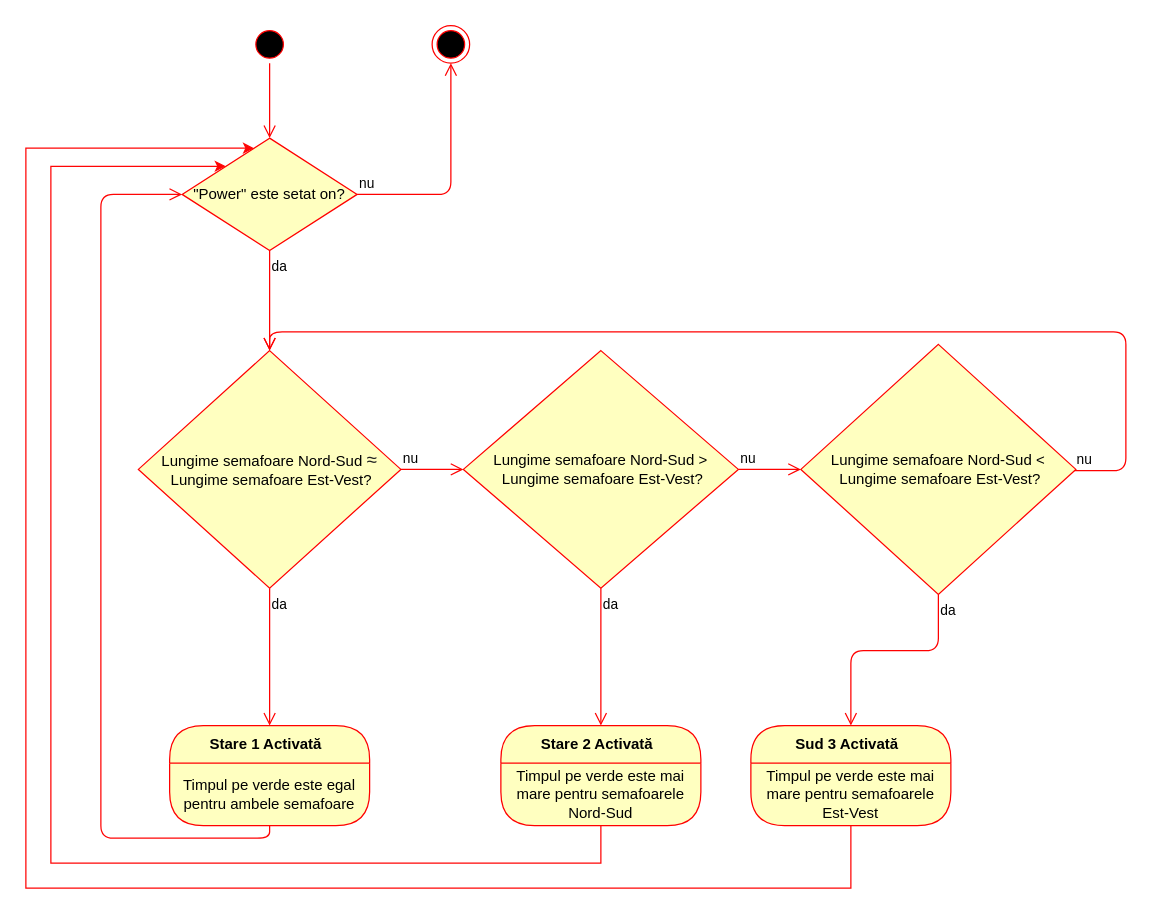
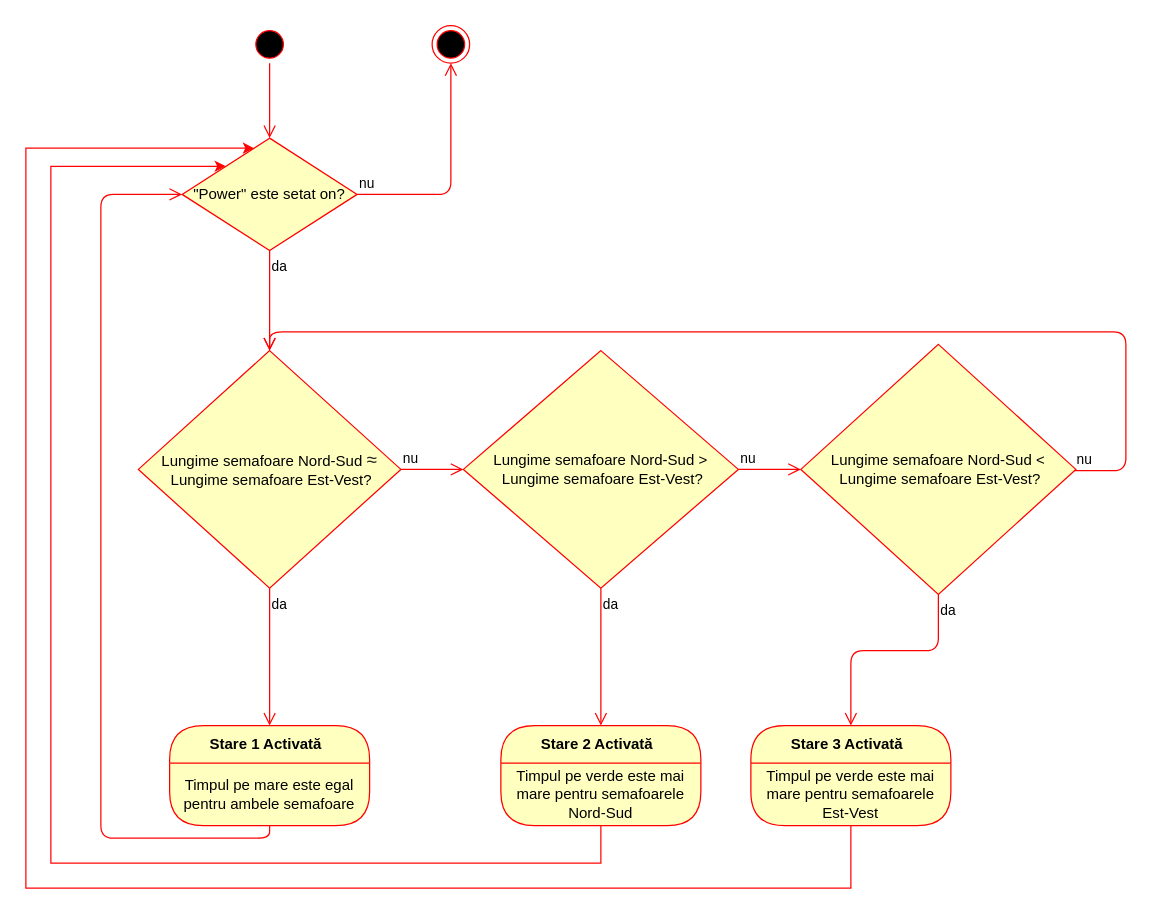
  <mxCell id="0" />
  <mxCell id="1" parent="0" />
  <mxCell id="2" value="" style="ellipse;html=1;shape=startState;fillColor=#000000;strokeColor=#ff0000;" vertex="1" parent="1"><mxGeometry x="200" y="20" width="30" height="30" as="geometry" /></mxCell>
  <mxCell id="3" value="" style="edgeStyle=orthogonalEdgeStyle;html=1;verticalAlign=bottom;endArrow=open;endSize=8;strokeColor=#ff0000;entryX=0.5;entryY=0;entryDx=0;entryDy=0;" edge="1" source="2" parent="1" target="4"><mxGeometry relative="1" as="geometry"><mxPoint x="160" y="110" as="targetPoint" /></mxGeometry></mxCell>
  <mxCell id="4" value="&quot;Power&quot; este setat on?" style="rhombus;whiteSpace=wrap;html=1;fillColor=#ffffc0;strokeColor=#ff0000;" vertex="1" parent="1"><mxGeometry x="145" y="110" width="140" height="90" as="geometry" /></mxCell>
  <mxCell id="5" value="nu" style="edgeStyle=orthogonalEdgeStyle;html=1;align=left;verticalAlign=bottom;endArrow=open;endSize=8;strokeColor=#ff0000;entryX=0.5;entryY=1;entryDx=0;entryDy=0;" edge="1" source="4" parent="1" target="7"><mxGeometry x="-1" relative="1" as="geometry"><mxPoint x="325" y="160" as="targetPoint" /></mxGeometry></mxCell>
  <mxCell id="6" value="da" style="edgeStyle=orthogonalEdgeStyle;html=1;align=left;verticalAlign=top;endArrow=open;endSize=8;strokeColor=#ff0000;entryX=0.5;entryY=0;entryDx=0;entryDy=0;" edge="1" source="4" parent="1" target="8"><mxGeometry x="-1" relative="1" as="geometry"><mxPoint x="190" y="250" as="targetPoint" /></mxGeometry></mxCell>
  <mxCell id="7" value="" style="ellipse;html=1;shape=endState;fillColor=#000000;strokeColor=#ff0000;" vertex="1" parent="1"><mxGeometry x="345" y="20" width="30" height="30" as="geometry" /></mxCell>
  <mxCell id="8" value="Lungime semafoare Nord-Sud&amp;nbsp;&lt;span style=&quot;color: rgb(32 , 33 , 34) ; font-family: sans-serif&quot;&gt;&lt;font style=&quot;font-size: 15px&quot;&gt;≈&lt;/font&gt;&lt;/span&gt;&lt;br&gt;&amp;nbsp;Lungime semafoare Est-Vest?" style="rhombus;whiteSpace=wrap;html=1;fillColor=#ffffc0;strokeColor=#ff0000;" vertex="1" parent="1"><mxGeometry x="110" y="280" width="210" height="190" as="geometry" /></mxCell>
  <mxCell id="9" value="nu" style="edgeStyle=orthogonalEdgeStyle;html=1;align=left;verticalAlign=bottom;endArrow=open;endSize=8;strokeColor=#ff0000;entryX=0;entryY=0.5;entryDx=0;entryDy=0;" edge="1" source="8" parent="1" target="11"><mxGeometry x="-1" relative="1" as="geometry"><mxPoint x="400" y="375" as="targetPoint" /></mxGeometry></mxCell>
  <mxCell id="10" value="da" style="edgeStyle=orthogonalEdgeStyle;html=1;align=left;verticalAlign=top;endArrow=open;endSize=8;strokeColor=#ff0000;entryX=0.5;entryY=0;entryDx=0;entryDy=0;" edge="1" source="8" parent="1" target="14"><mxGeometry x="-1" relative="1" as="geometry"><mxPoint x="195" y="550" as="targetPoint" /></mxGeometry></mxCell>
  <mxCell id="11" value="Lungime semafoare Nord-Sud &amp;gt;&lt;br&gt;&amp;nbsp;Lungime semafoare Est-Vest?" style="rhombus;whiteSpace=wrap;html=1;fillColor=#ffffc0;strokeColor=#ff0000;" vertex="1" parent="1"><mxGeometry x="370" y="280" width="220" height="190" as="geometry" /></mxCell>
  <mxCell id="12" value="nu" style="edgeStyle=orthogonalEdgeStyle;html=1;align=left;verticalAlign=bottom;endArrow=open;endSize=8;strokeColor=#ff0000;entryX=0;entryY=0.5;entryDx=0;entryDy=0;" edge="1" source="11" parent="1" target="24"><mxGeometry x="-1" relative="1" as="geometry"><mxPoint x="630" y="345" as="targetPoint" /></mxGeometry></mxCell>
  <mxCell id="13" value="da" style="edgeStyle=orthogonalEdgeStyle;html=1;align=left;verticalAlign=top;endArrow=open;endSize=8;strokeColor=#ff0000;entryX=0.5;entryY=0;entryDx=0;entryDy=0;" edge="1" source="11" parent="1" target="17"><mxGeometry x="-1" relative="1" as="geometry"><mxPoint x="480" y="570" as="targetPoint" /></mxGeometry></mxCell>
  <mxCell id="14" value="Stare 1 Activată&amp;nbsp;&amp;nbsp;" style="swimlane;html=1;fontStyle=1;align=center;verticalAlign=middle;childLayout=stackLayout;horizontal=1;startSize=30;horizontalStack=0;resizeParent=0;resizeLast=1;container=0;fontColor=#000000;collapsible=0;rounded=1;arcSize=30;strokeColor=#ff0000;fillColor=#ffffc0;swimlaneFillColor=#ffffc0;" vertex="1" parent="1"><mxGeometry x="135" y="580" width="160" height="80" as="geometry" /></mxCell>
- <mxCell id="15" value="Timpul pe verde este egal pentru ambele semafoare" style="text;html=1;strokeColor=none;fillColor=none;align=center;verticalAlign=middle;spacingLeft=4;spacingRight=4;whiteSpace=wrap;overflow=hidden;rotatable=0;fontColor=#000000;" vertex="1" parent="14"><mxGeometry y="30" width="160" height="50" as="geometry" /></mxCell>
+ <mxCell id="15" value="Timpul pe mare este egal pentru ambele semafoare" style="text;html=1;strokeColor=none;fillColor=none;align=center;verticalAlign=middle;spacingLeft=4;spacingRight=4;whiteSpace=wrap;overflow=hidden;rotatable=0;fontColor=#000000;" vertex="1" parent="14"><mxGeometry y="30" width="160" height="50" as="geometry" /></mxCell>
  <mxCell id="16" value="" style="edgeStyle=orthogonalEdgeStyle;html=1;verticalAlign=bottom;endArrow=open;endSize=8;strokeColor=#FF0505;entryX=0;entryY=0.5;entryDx=0;entryDy=0;fontColor=#FF0505;" edge="1" source="14" parent="1" target="4"><mxGeometry relative="1" as="geometry"><mxPoint x="120" y="190" as="targetPoint" /><Array as="points"><mxPoint x="215" y="670" /><mxPoint x="80" y="670" /><mxPoint x="80" y="155" /></Array></mxGeometry></mxCell>
  <mxCell id="17" value="Stare 2 Activată&amp;nbsp;&amp;nbsp;" style="swimlane;html=1;fontStyle=1;align=center;verticalAlign=middle;childLayout=stackLayout;horizontal=1;startSize=30;horizontalStack=0;resizeParent=0;resizeLast=1;container=0;fontColor=#000000;collapsible=0;rounded=1;arcSize=30;strokeColor=#ff0000;fillColor=#ffffc0;swimlaneFillColor=#ffffc0;" vertex="1" parent="1"><mxGeometry x="400" y="580" width="160" height="80" as="geometry" /></mxCell>
  <mxCell id="18" value="Timpul pe verde este mai mare pentru semafoarele Nord-Sud" style="text;html=1;strokeColor=none;fillColor=none;align=center;verticalAlign=middle;spacingLeft=4;spacingRight=4;whiteSpace=wrap;overflow=hidden;rotatable=0;fontColor=#000000;" vertex="1" parent="17"><mxGeometry y="30" width="160" height="50" as="geometry" /></mxCell>
  <mxCell id="19" style="edgeStyle=orthogonalEdgeStyle;rounded=0;orthogonalLoop=1;jettySize=auto;html=1;exitX=0.5;exitY=1;exitDx=0;exitDy=0;entryX=0;entryY=0;entryDx=0;entryDy=0;strokeColor=#FF0505;" edge="1" parent="1" source="18" target="4"><mxGeometry relative="1" as="geometry"><mxPoint x="30" y="130" as="targetPoint" /><Array as="points"><mxPoint x="480" y="690" /><mxPoint x="40" y="690" /><mxPoint x="40" y="132" /></Array></mxGeometry></mxCell>
- <mxCell id="20" value="Sud 3 Activată&amp;nbsp;&amp;nbsp;" style="swimlane;html=1;fontStyle=1;align=center;verticalAlign=middle;childLayout=stackLayout;horizontal=1;startSize=30;horizontalStack=0;resizeParent=0;resizeLast=1;container=0;fontColor=#000000;collapsible=0;rounded=1;arcSize=30;strokeColor=#ff0000;fillColor=#ffffc0;swimlaneFillColor=#ffffc0;" vertex="1" parent="1"><mxGeometry x="600" y="580" width="160" height="80" as="geometry" /></mxCell>
+ <mxCell id="20" value="Stare 3 Activată&amp;nbsp;&amp;nbsp;" style="swimlane;html=1;fontStyle=1;align=center;verticalAlign=middle;childLayout=stackLayout;horizontal=1;startSize=30;horizontalStack=0;resizeParent=0;resizeLast=1;container=0;fontColor=#000000;collapsible=0;rounded=1;arcSize=30;strokeColor=#ff0000;fillColor=#ffffc0;swimlaneFillColor=#ffffc0;" vertex="1" parent="1"><mxGeometry x="600" y="580" width="160" height="80" as="geometry" /></mxCell>
  <mxCell id="21" value="Timpul pe verde este mai mare pentru semafoarele Est-Vest" style="text;html=1;strokeColor=none;fillColor=none;align=center;verticalAlign=middle;spacingLeft=4;spacingRight=4;whiteSpace=wrap;overflow=hidden;rotatable=0;fontColor=#000000;" vertex="1" parent="20"><mxGeometry y="30" width="160" height="50" as="geometry" /></mxCell>
  <mxCell id="22" value="Timpul pe verde este mai mare pentru semafoarele Nord-Sud" style="text;html=1;strokeColor=none;fillColor=none;align=center;verticalAlign=middle;spacingLeft=4;spacingRight=4;whiteSpace=wrap;overflow=hidden;rotatable=0;fontColor=#000000;" vertex="1" parent="20"><mxGeometry y="80" width="160" as="geometry" /></mxCell>
  <mxCell id="23" value="Timpul pe verde este mai mare pentru semafoarele Nord-Sud" style="text;html=1;strokeColor=none;fillColor=none;align=center;verticalAlign=middle;spacingLeft=4;spacingRight=4;whiteSpace=wrap;overflow=hidden;rotatable=0;fontColor=#000000;" vertex="1" parent="20"><mxGeometry y="80" width="160" as="geometry" /></mxCell>
  <mxCell id="24" value="&lt;span style=&quot;color: rgb(0 , 0 , 0)&quot;&gt;Lungime semafoare Nord-Sud &amp;lt;&lt;/span&gt;&lt;br style=&quot;color: rgb(0 , 0 , 0)&quot;&gt;&lt;span style=&quot;color: rgb(0 , 0 , 0)&quot;&gt;&amp;nbsp;Lungime semafoare Est-Vest?&lt;/span&gt;" style="rhombus;whiteSpace=wrap;html=1;fillColor=#ffffc0;strokeColor=#ff0000;fontColor=#FF0505;" vertex="1" parent="1"><mxGeometry x="640" y="275" width="220" height="200" as="geometry" /></mxCell>
  <mxCell id="25" value="&lt;font color=&quot;#000000&quot;&gt;nu&lt;/font&gt;" style="edgeStyle=orthogonalEdgeStyle;html=1;align=left;verticalAlign=bottom;endArrow=open;endSize=8;strokeColor=#ff0000;fontColor=#FF0505;entryX=0.5;entryY=0;entryDx=0;entryDy=0;" edge="1" source="24" parent="1" target="8"><mxGeometry x="-1" relative="1" as="geometry"><mxPoint x="870" y="275" as="targetPoint" /><Array as="points"><mxPoint x="900" y="376" /><mxPoint x="900" y="265" /><mxPoint x="215" y="265" /></Array></mxGeometry></mxCell>
  <mxCell id="26" value="&lt;font color=&quot;#000000&quot;&gt;da&lt;/font&gt;" style="edgeStyle=orthogonalEdgeStyle;html=1;align=left;verticalAlign=top;endArrow=open;endSize=8;strokeColor=#ff0000;fontColor=#FF0505;exitX=0.5;exitY=1;exitDx=0;exitDy=0;entryX=0.5;entryY=0;entryDx=0;entryDy=0;" edge="1" source="24" parent="1" target="20"><mxGeometry x="-1" relative="1" as="geometry"><mxPoint x="730" y="520" as="targetPoint" /><Array as="points"><mxPoint x="750" y="520" /><mxPoint x="680" y="520" /></Array></mxGeometry></mxCell>
  <mxCell id="27" style="edgeStyle=orthogonalEdgeStyle;rounded=0;orthogonalLoop=1;jettySize=auto;html=1;exitX=0.5;exitY=1;exitDx=0;exitDy=0;strokeColor=#FF0505;fontColor=#FF0505;" edge="1" parent="1" source="21" target="4"><mxGeometry relative="1" as="geometry"><mxPoint x="30" y="120" as="targetPoint" /><Array as="points"><mxPoint x="680" y="710" /><mxPoint x="20" y="710" /><mxPoint x="20" y="118" /></Array></mxGeometry></mxCell>
